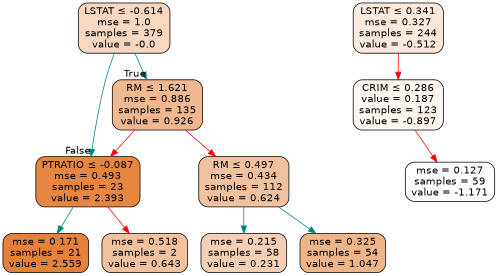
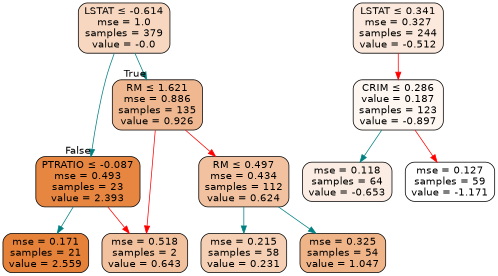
  digraph {
    node [color=black fontname=helvetica shape=box style="filled, rounded"]
    edge [color=teal fontname=helvetica]
    n1 [fillcolor="#e5813950" label=<LSTAT &le; -0.614<br/>mse = 1.0<br/>samples = 379<br/>value = -0.0>]
    n2 [fillcolor="#e581398f" label=<RM &le; 1.621<br/>mse = 0.886<br/>samples = 135<br/>value = 0.926>]
    n3 [fillcolor="#e58139f4" label=<PTRATIO &le; -0.087<br/>mse = 0.493<br/>samples = 23<br/>value = 2.393>]
    n4 [fillcolor="#e581397a" label=<RM &le; 0.497<br/>mse = 0.434<br/>samples = 112<br/>value = 0.624>]
    n5 [fillcolor="#e581392c" label=<LSTAT &le; 0.341<br/>mse = 0.327<br/>samples = 244<br/>value = -0.512>]
    n6 [fillcolor="#e5813912" label=<CRIM &le; 0.286<br/>value = 0.187<br/>samples = 123<br/>value = -0.897>]
    n7 [fillcolor="#e581395f" label=<mse = 0.215<br/>samples = 58<br/>value = 0.231>]
    n8 [fillcolor="#e5813997" label=<mse = 0.325<br/>samples = 54<br/>value = 1.047>]
    n9 [fillcolor="#e58139ff" label=<mse = 0.171<br/>samples = 21<br/>value = 2.559>]
    n10 [fillcolor="#e581397c" label=<mse = 0.518<br/>samples = 2<br/>value = 0.643>]
+   n11 [fillcolor="#e5813923" label=<mse = 0.118<br/>samples = 64<br/>value = -0.653>]
    n12 [fillcolor="#e5813900" label=<mse = 0.127<br/>samples = 59<br/>value = -1.171>]
    n1 -> n2 [headlabel=True labelangle=45 labeldistance=2.5]
    n1 -> n3 [headlabel=False labelangle=-45 labeldistance=2.5]
-   n2 -> n3 [color=red]
+   n2 -> n10 [color=red]
    n2 -> n4 [color=red]
    n3 -> n9
    n3 -> n10 [color=red]
    n4 -> n7
    n4 -> n8
    n5 -> n6 [color=red]
+   n6 -> n11
    n6 -> n12 [color=red]
  }
